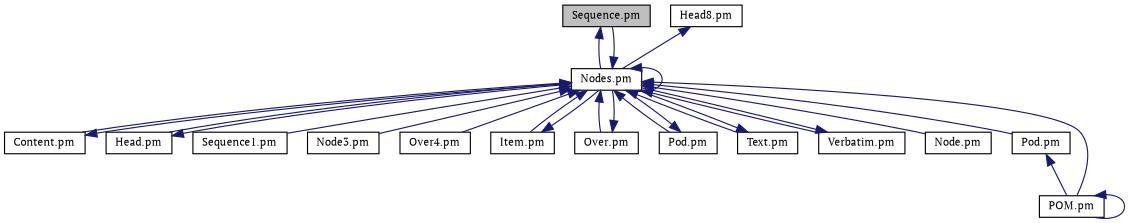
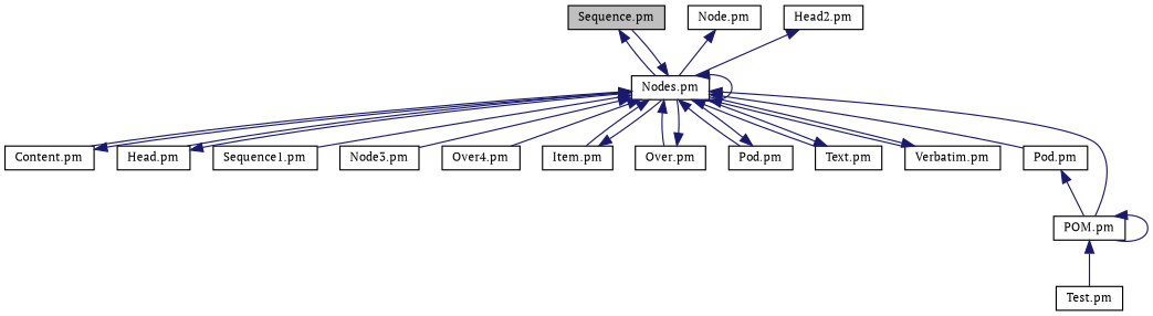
  digraph {
    fontname="PT Serif"
    node [color=black fillcolor=white fontname="PT Serif" fontsize=10 shape=record style=filled]
    edge [color=midnightblue dir=back fontname="PT Serif" fontsize=10 labelfontname=Helvetica labelfontsize=10 style=solid]
    n1 [fillcolor=grey75 fontcolor=black height=0.2 label="Sequence.pm" width=0.4]
    n2 [height=0.2 label="Nodes.pm" width=0.4]
    n3 [height=0.2 label="Content.pm" width=0.4]
    n4 [height=0.2 label="Head.pm" width=0.4]
    n5 [height=0.2 label="Sequence1.pm" width=0.4]
    n6 [height=0.2 label="Node3.pm" width=0.4]
    n7 [height=0.2 label="Over4.pm" width=0.4]
    n8 [height=0.2 label="Item.pm" width=0.4]
    n9 [height=0.2 label="Over.pm" width=0.4]
    n10 [height=0.2 label="Pod.pm" width=0.4]
    n11 [height=0.2 label="Text.pm" width=0.4]
    n12 [height=0.2 label="Verbatim.pm" width=0.4]
    n13 [height=0.2 label="Node.pm" width=0.4]
    n14 [height=0.2 label="Pod.pm" width=0.4]
    n15 [height=0.2 label="POM.pm" width=0.4]
-   n16 [height=0.2 label="Head8.pm" width=0.4]
+   n16 [height=0.2 label="Head2.pm" width=0.4]
+   n17 [height=0.2 label="Test.pm" width=0.4]
    n1 -> n2
    n2 -> n1
    n2 -> n2
    n2 -> n3
    n2 -> n4
    n2 -> n5
    n2 -> n6
    n2 -> n7
    n2 -> n8
    n2 -> n9
    n2 -> n10
    n2 -> n11
    n2 -> n12
-   n2 -> n13
+   n13 -> n2
    n2 -> n14
    n2 -> n15
    n3 -> n2
    n4 -> n2
    n8 -> n2
    n9 -> n2
    n10 -> n2
    n11 -> n2
    n12 -> n2
    n14 -> n15
    n15 -> n15
+   n15 -> n17
    n16 -> n2
  }
